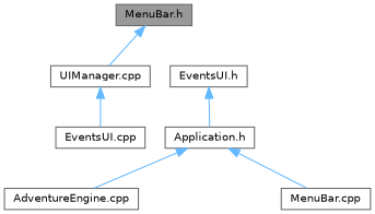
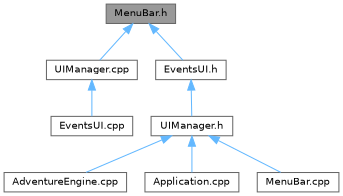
  digraph {
    node [color=grey40 fillcolor=white fontname=Helvetica fontsize=10 shape=box style=filled]
    edge [color=steelblue1 dir=back fontname=Helvetica fontsize=10 labelfontname=Helvetica labelfontsize=10 style=solid]
    n1 [color=gray40 fillcolor=grey60 fontcolor=black height=0.2 label="MenuBar.h" width=0.4]
    n2 [height=0.2 label="UIManager.cpp" width=0.4]
    n3 [height=0.2 label="EventsUI.h" width=0.4]
    n4 [height=0.2 label="EventsUI.cpp" width=0.4]
-   n5 [height=0.2 label="Application.h" width=0.4]
+   n5 [height=0.2 label="UIManager.h" width=0.4]
    n6 [height=0.2 label="AdventureEngine.cpp" width=0.4]
+   n7 [height=0.2 label="Application.cpp" width=0.4]
    n8 [height=0.2 label="MenuBar.cpp" width=0.4]
    n1 -> n2
+   n1 -> n3
    n2 -> n4
    n3 -> n5
    n5 -> n6
+   n5 -> n7
    n5 -> n8
  }
